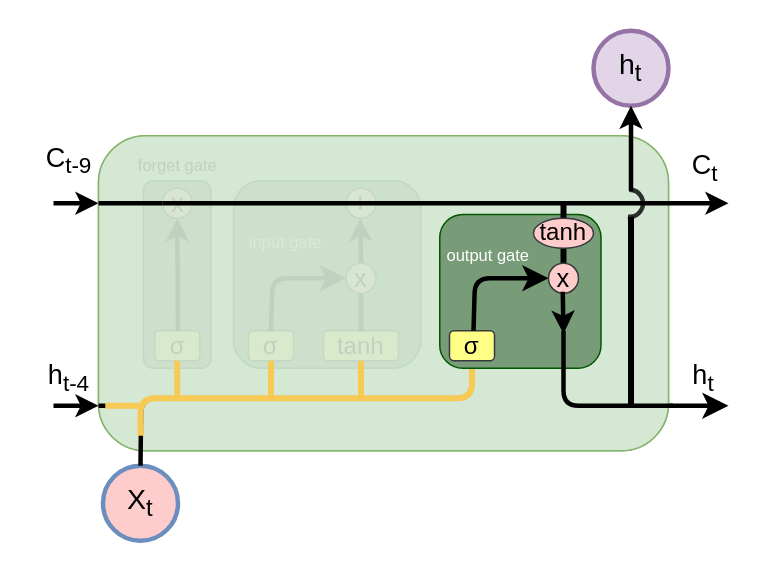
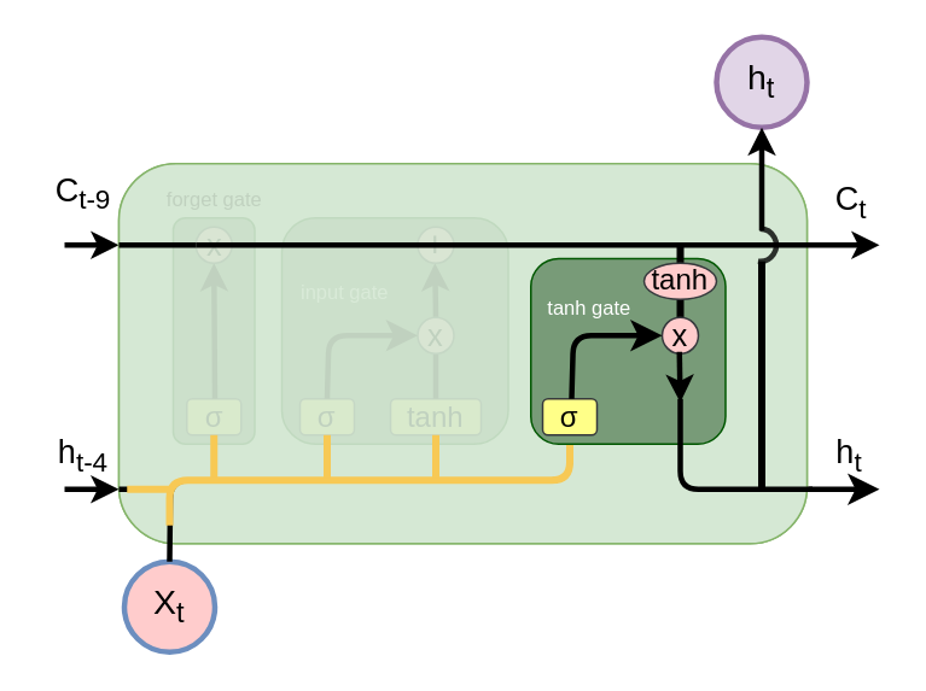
  <mxCell id="0" />
  <mxCell id="1" parent="0" />
  <mxCell id="2" value="" style="rounded=1;whiteSpace=wrap;html=1;fillColor=#d5e8d4;strokeColor=#82b366;" vertex="1" parent="1"><mxGeometry x="65" y="90" width="380" height="210" as="geometry" /></mxCell>
  <mxCell id="3" value="&lt;font style=&quot;font-size: 19px;&quot;&gt;X&lt;sub&gt;t&lt;/sub&gt;&lt;/font&gt;" style="ellipse;whiteSpace=wrap;html=1;aspect=fixed;fillColor=#ffcccc;strokeColor=#6c8ebf;rounded=1;strokeWidth=3;" vertex="1" parent="1"><mxGeometry x="68" y="310" width="50" height="50" as="geometry" /></mxCell>
  <mxCell id="4" value="h&lt;sub&gt;t&lt;/sub&gt;" style="ellipse;whiteSpace=wrap;html=1;aspect=fixed;fontSize=19;fillColor=#e1d5e7;strokeColor=#9673a6;rounded=1;strokeWidth=3;" vertex="1" parent="1"><mxGeometry x="395" y="20" width="50" height="50" as="geometry" /></mxCell>
  <mxCell id="5" value="&lt;font style=&quot;font-size: 18px;&quot;&gt;C&lt;sub&gt;t-9&lt;/sub&gt;&lt;/font&gt;" style="text;html=1;align=center;verticalAlign=middle;resizable=0;points=[];autosize=1;strokeColor=none;fillColor=none;fontSize=11;fontColor=#000000;" vertex="1" parent="1"><mxGeometry x="20" y="86.5" width="50" height="40" as="geometry" /></mxCell>
  <mxCell id="6" value="&lt;font style=&quot;&quot;&gt;&lt;span style=&quot;font-size: 18px;&quot;&gt;h&lt;sub&gt;t-4&lt;/sub&gt;&lt;/span&gt;&lt;/font&gt;" style="text;html=1;align=center;verticalAlign=middle;resizable=0;points=[];autosize=1;strokeColor=none;fillColor=none;fontSize=11;fontColor=#000000;" vertex="1" parent="1"><mxGeometry x="20" y="232" width="50" height="40" as="geometry" /></mxCell>
  <mxCell id="7" value="" style="group" vertex="1" connectable="0" parent="1"><mxGeometry x="150" y="120" width="130" height="125" as="geometry" /></mxCell>
  <mxCell id="8" value="" style="rounded=1;whiteSpace=wrap;html=1;fontSize=19;rotation=90;fillColor=#789b78;fontColor=#ffffff;strokeColor=#005700;" vertex="1" parent="7"><mxGeometry x="5" width="125" height="125" as="geometry" /></mxCell>
  <mxCell id="9" value="&lt;font style=&quot;font-size: 16px;&quot;&gt;σ&lt;/font&gt;" style="rounded=1;whiteSpace=wrap;html=1;fontSize=14;fillColor=#ffff88;strokeColor=#36393d;" vertex="1" parent="7"><mxGeometry x="15" y="100" width="30" height="20" as="geometry" /></mxCell>
  <mxCell id="10" value="&lt;span style=&quot;font-size: 16px;&quot;&gt;tanh&lt;/span&gt;" style="rounded=1;whiteSpace=wrap;html=1;fontSize=14;fillColor=#ffff88;strokeColor=#36393d;" vertex="1" parent="7"><mxGeometry x="65" y="100" width="50" height="20" as="geometry" /></mxCell>
  <mxCell id="11" value="" style="endArrow=classic;html=1;rounded=1;fontSize=16;entryX=0.5;entryY=1;entryDx=0;entryDy=0;strokeWidth=3;startArrow=none;" edge="1" parent="7" source="13"><mxGeometry width="50" height="50" relative="1" as="geometry"><mxPoint x="89.5" y="100" as="sourcePoint" /><mxPoint x="89.5" y="25" as="targetPoint" /></mxGeometry></mxCell>
  <mxCell id="12" value="" style="endArrow=none;html=1;rounded=1;fontSize=16;entryX=0.5;entryY=1;entryDx=0;entryDy=0;strokeWidth=3;" edge="1" parent="7" target="13"><mxGeometry width="50" height="50" relative="1" as="geometry"><mxPoint x="90.0" y="100" as="sourcePoint" /><mxPoint x="89.5" y="25" as="targetPoint" /></mxGeometry></mxCell>
  <mxCell id="13" value="&lt;font style=&quot;font-size: 17px;&quot;&gt;x&lt;/font&gt;" style="ellipse;whiteSpace=wrap;html=1;aspect=fixed;fontSize=19;fillColor=#ffcccc;strokeColor=#36393d;rounded=1;" vertex="1" parent="7"><mxGeometry x="80" y="55" width="20" height="20" as="geometry" /></mxCell>
  <mxCell id="14" value="" style="endArrow=classic;html=1;rounded=1;endSize=8;startSize=8;strokeWidth=3;fontSize=16;movable=1;resizable=1;rotatable=1;deletable=1;editable=1;locked=0;connectable=1;exitX=0.5;exitY=0;exitDx=0;exitDy=0;entryX=0;entryY=0.5;entryDx=0;entryDy=0;" edge="1" parent="7" source="9" target="13"><mxGeometry width="50" height="50" relative="1" as="geometry"><mxPoint x="30" y="120" as="sourcePoint" /><mxPoint x="80" y="70" as="targetPoint" /><Array as="points"><mxPoint x="31" y="65" /></Array></mxGeometry></mxCell>
  <mxCell id="15" value="&lt;font style=&quot;font-size: 11px;&quot; color=&quot;#ffffff&quot;&gt;input gate&lt;/font&gt;" style="rounded=0;whiteSpace=wrap;html=1;strokeColor=none;strokeWidth=4;fontSize=16;fillColor=none;gradientColor=default;" vertex="1" parent="7"><mxGeometry y="31.25" width="80" height="15" as="geometry" /></mxCell>
  <mxCell id="16" value="&lt;font style=&quot;font-size: 20px;&quot;&gt;+&lt;/font&gt;" style="ellipse;whiteSpace=wrap;html=1;aspect=fixed;fontSize=19;fillColor=#ffcccc;strokeColor=#36393d;rounded=1;" vertex="1" parent="7"><mxGeometry x="80" y="5" width="20" height="20" as="geometry" /></mxCell>
  <mxCell id="17" value="" style="endArrow=classic;html=1;rounded=1;strokeColor=#000000;strokeWidth=3;fontSize=18;fontColor=#000000;elbow=vertical;endFill=1;" edge="1" parent="1"><mxGeometry width="50" height="50" relative="1" as="geometry"><mxPoint x="35" y="135" as="sourcePoint" /><mxPoint x="65" y="135" as="targetPoint" /></mxGeometry></mxCell>
  <mxCell id="18" value="" style="group" vertex="1" connectable="0" parent="1"><mxGeometry x="77.5" y="100" width="371.5" height="201" as="geometry" /></mxCell>
  <mxCell id="19" value="" style="rounded=1;whiteSpace=wrap;html=1;fontSize=19;rotation=90;fillColor=#789b78;fontColor=#ffffff;strokeColor=#005700;" vertex="1" parent="18"><mxGeometry x="-22.5" y="60" width="125" height="45" as="geometry" /></mxCell>
  <mxCell id="20" value="&lt;font style=&quot;font-size: 16px;&quot;&gt;σ&lt;/font&gt;" style="rounded=1;whiteSpace=wrap;html=1;fontSize=14;fillColor=#ffff88;strokeColor=#36393d;" vertex="1" parent="18"><mxGeometry x="25" y="120" width="30" height="20" as="geometry" /></mxCell>
  <mxCell id="21" value="" style="endArrow=classic;html=1;rounded=1;fontSize=16;entryX=0.5;entryY=1;entryDx=0;entryDy=0;strokeWidth=3;" edge="1" parent="18" target="22"><mxGeometry width="50" height="50" relative="1" as="geometry"><mxPoint x="40.5" y="120" as="sourcePoint" /><mxPoint x="87.5" y="72.5" as="targetPoint" /></mxGeometry></mxCell>
  <mxCell id="22" value="&lt;font style=&quot;font-size: 17px;&quot;&gt;x&lt;/font&gt;" style="ellipse;whiteSpace=wrap;html=1;aspect=fixed;fontSize=19;fillColor=#ffcccc;strokeColor=#36393d;rounded=1;" vertex="1" parent="18"><mxGeometry x="30" y="25" width="20" height="20" as="geometry" /></mxCell>
  <mxCell id="23" value="&lt;font style=&quot;font-size: 11px;&quot;&gt;forget gate&lt;/font&gt;" style="rounded=0;whiteSpace=wrap;html=1;strokeColor=none;strokeWidth=4;fontSize=16;fillColor=none;gradientColor=default;" vertex="1" parent="18"><mxGeometry width="80" height="15" as="geometry" /></mxCell>
  <mxCell id="24" value="" style="rounded=1;whiteSpace=wrap;html=1;fillColor=#d5e8d4;strokeColor=#82b366;opacity=90;" vertex="1" parent="18"><mxGeometry x="-12.5" y="-10" width="380" height="210" as="geometry" /></mxCell>
  <mxCell id="25" value="" style="endArrow=none;html=1;rounded=1;strokeWidth=3;fontSize=17;entryX=0;entryY=0.5;entryDx=0;entryDy=0;" edge="1" parent="1" target="22"><mxGeometry width="50" height="50" relative="1" as="geometry"><mxPoint x="65" y="135" as="sourcePoint" /><mxPoint x="105" y="130" as="targetPoint" /></mxGeometry></mxCell>
  <mxCell id="26" value="" style="endArrow=none;html=1;rounded=1;endSize=8;startSize=8;strokeWidth=3;fontSize=16;movable=1;resizable=1;rotatable=1;deletable=1;editable=1;locked=0;connectable=1;entryX=0.5;entryY=1;entryDx=0;entryDy=0;startArrow=none;startFill=0;endFill=0;" edge="1" parent="1" target="37"><mxGeometry width="50" height="50" relative="1" as="geometry"><mxPoint x="93" y="310" as="sourcePoint" /><mxPoint x="142.5" y="265" as="targetPoint" /><Array as="points"><mxPoint x="93.5" y="265" /><mxPoint x="314" y="265" /></Array></mxGeometry></mxCell>
  <mxCell id="27" value="" style="line;strokeWidth=4;direction=south;html=1;perimeter=backbonePerimeter;points=[];outlineConnect=0;rounded=1;fontSize=16;fillColor=#f9cb58;strokeColor=#F7C955;perimeterSpacing=5;" vertex="1" parent="1"><mxGeometry x="112.5" y="240" width="10" height="24" as="geometry" /></mxCell>
  <mxCell id="28" value="" style="endArrow=classic;html=1;rounded=1;strokeColor=#000000;strokeWidth=3;fontSize=18;fontColor=#000000;elbow=vertical;endFill=1;" edge="1" parent="1"><mxGeometry width="50" height="50" relative="1" as="geometry"><mxPoint x="35" y="270" as="sourcePoint" /><mxPoint x="65" y="270" as="targetPoint" /></mxGeometry></mxCell>
  <mxCell id="29" value="" style="endArrow=none;html=1;rounded=1;strokeColor=#000000;strokeWidth=3;fontSize=18;fontColor=#000000;elbow=vertical;" edge="1" parent="1"><mxGeometry width="50" height="50" relative="1" as="geometry"><mxPoint x="65" y="270" as="sourcePoint" /><mxPoint x="95" y="270" as="targetPoint" /></mxGeometry></mxCell>
  <mxCell id="30" value="" style="endArrow=none;html=1;rounded=1;endSize=8;startSize=8;strokeWidth=4;fontSize=16;movable=1;resizable=1;rotatable=1;deletable=1;editable=1;locked=0;connectable=1;fillColor=#ffcc99;strokeColor=#F7C955;endFill=0;" edge="1" parent="1"><mxGeometry width="50" height="50" relative="1" as="geometry"><mxPoint x="93" y="290" as="sourcePoint" /><mxPoint x="314" y="240" as="targetPoint" /><Array as="points"><mxPoint x="93" y="265" /><mxPoint x="202" y="265" /><mxPoint x="314" y="265" /></Array></mxGeometry></mxCell>
  <mxCell id="31" value="" style="line;strokeWidth=4;direction=west;html=1;perimeter=backbonePerimeter;points=[];outlineConnect=0;rounded=1;fontSize=16;fillColor=#f9cb58;strokeColor=#F7C955;perimeterSpacing=5;flipV=1;flipH=1;" vertex="1" parent="1"><mxGeometry x="69.5" y="265" width="24" height="10" as="geometry" /></mxCell>
  <mxCell id="32" value="" style="endArrow=classic;html=1;rounded=1;strokeWidth=3;fontSize=17;exitX=0;exitY=0.5;exitDx=0;exitDy=0;startArrow=none;" edge="1" parent="1" source="22"><mxGeometry width="50" height="50" relative="1" as="geometry"><mxPoint x="65" y="145" as="sourcePoint" /><mxPoint x="485" y="135" as="targetPoint" /></mxGeometry></mxCell>
  <mxCell id="33" value="" style="line;strokeWidth=4;direction=south;html=1;perimeter=backbonePerimeter;points=[];outlineConnect=0;rounded=1;fontSize=16;fillColor=#f9cb58;strokeColor=#F7C955;perimeterSpacing=5;" vertex="1" parent="1"><mxGeometry x="235" y="240" width="10" height="24" as="geometry" /></mxCell>
  <mxCell id="34" value="" style="line;strokeWidth=4;direction=south;html=1;perimeter=backbonePerimeter;points=[];outlineConnect=0;rounded=1;fontSize=16;fillColor=#f9cb58;strokeColor=#F7C955;perimeterSpacing=5;" vertex="1" parent="1"><mxGeometry x="175" y="240" width="10" height="24" as="geometry" /></mxCell>
  <mxCell id="35" value="" style="group" vertex="1" connectable="0" parent="1"><mxGeometry x="285" y="92" width="204" height="180" as="geometry" /></mxCell>
  <mxCell id="36" value="" style="rounded=1;whiteSpace=wrap;html=1;fontSize=19;rotation=90;fillColor=#789b78;fontColor=#ffffff;strokeColor=#005700;" vertex="1" parent="35"><mxGeometry x="10" y="48" width="102.5" height="107.5" as="geometry" /></mxCell>
  <mxCell id="37" value="&lt;font style=&quot;font-size: 16px;&quot;&gt;σ&lt;/font&gt;" style="rounded=1;whiteSpace=wrap;html=1;fontSize=14;fillColor=#ffff88;strokeColor=#36393d;" vertex="1" parent="35"><mxGeometry x="14" y="128" width="30" height="20" as="geometry" /></mxCell>
  <mxCell id="38" value="" style="endArrow=classic;html=1;rounded=1;strokeWidth=3;fontSize=17;entryX=0.5;entryY=1;entryDx=0;entryDy=0;" edge="1" parent="35" target="4"><mxGeometry width="50" height="50" relative="1" as="geometry"><mxPoint x="135" y="35" as="sourcePoint" /><mxPoint x="160" y="-2" as="targetPoint" /></mxGeometry></mxCell>
  <mxCell id="39" value="" style="line;strokeWidth=4;direction=south;html=1;fontSize=16;fillColor=#789b78;rounded=1;" vertex="1" parent="35"><mxGeometry x="85" y="44" width="10" height="43" as="geometry" /></mxCell>
  <mxCell id="40" value="&lt;font style=&quot;font-size: 16px;&quot;&gt;tanh&lt;/font&gt;" style="ellipse;whiteSpace=wrap;html=1;fontSize=17;fillColor=#ffcccc;strokeColor=#36393d;rounded=1;" vertex="1" parent="35"><mxGeometry x="70" y="53" width="40" height="20" as="geometry" /></mxCell>
  <mxCell id="41" value="&lt;font style=&quot;font-size: 17px;&quot;&gt;x&lt;/font&gt;" style="ellipse;whiteSpace=wrap;html=1;aspect=fixed;fontSize=19;fillColor=#ffcccc;strokeColor=#36393d;rounded=1;" vertex="1" parent="35"><mxGeometry x="80" y="83" width="20" height="20" as="geometry" /></mxCell>
  <mxCell id="42" value="" style="endArrow=classic;html=1;rounded=1;endSize=8;startSize=8;strokeWidth=3;fontSize=16;movable=1;resizable=1;rotatable=1;deletable=1;editable=1;locked=0;connectable=1;exitX=0.5;exitY=0;exitDx=0;exitDy=0;entryX=0;entryY=0.5;entryDx=0;entryDy=0;" edge="1" parent="35"><mxGeometry width="50" height="50" relative="1" as="geometry"><mxPoint x="30" y="128" as="sourcePoint" /><mxPoint x="80" y="93" as="targetPoint" /><Array as="points"><mxPoint x="31" y="93" /></Array></mxGeometry></mxCell>
  <mxCell id="43" value="" style="endArrow=classic;html=1;rounded=1;strokeColor=#000000;strokeWidth=3;fontSize=16;elbow=vertical;" edge="1" parent="35"><mxGeometry width="50" height="50" relative="1" as="geometry"><mxPoint x="89.5" y="102" as="sourcePoint" /><mxPoint x="90" y="130" as="targetPoint" /></mxGeometry></mxCell>
  <mxCell id="44" value="" style="edgeStyle=segmentEdgeStyle;endArrow=none;html=1;curved=0;rounded=1;endSize=8;startSize=8;strokeColor=#000000;strokeWidth=3;fontSize=16;elbow=vertical;horizontal=1;startArrow=none;startFill=1;endFill=0;" edge="1" parent="35" source="49"><mxGeometry width="50" height="50" relative="1" as="geometry"><mxPoint x="200" y="178" as="sourcePoint" /><mxPoint x="90" y="128" as="targetPoint" /><Array as="points"><mxPoint x="90" y="178" /></Array></mxGeometry></mxCell>
  <mxCell id="45" value="" style="line;strokeWidth=4;direction=south;html=1;perimeter=backbonePerimeter;points=[];outlineConnect=0;rounded=1;strokeColor=#000000;fontSize=16;fillColor=#f9cb58;" vertex="1" parent="35"><mxGeometry x="130" y="52" width="10" height="125" as="geometry" /></mxCell>
- <mxCell id="46" value="&lt;font style=&quot;font-size: 11px;&quot; color=&quot;#ffffff&quot;&gt;output gate&lt;/font&gt;" style="rounded=0;whiteSpace=wrap;html=1;strokeColor=none;strokeWidth=4;fontSize=16;fillColor=none;gradientColor=default;" vertex="1" parent="35"><mxGeometry y="68" width="80" height="15" as="geometry" /></mxCell>
+ <mxCell id="46" value="&lt;font style=&quot;font-size: 11px;&quot; color=&quot;#ffffff&quot;&gt;tanh gate&lt;/font&gt;" style="rounded=0;whiteSpace=wrap;html=1;strokeColor=none;strokeWidth=4;fontSize=16;fillColor=none;gradientColor=default;" vertex="1" parent="35"><mxGeometry y="68" width="80" height="15" as="geometry" /></mxCell>
  <mxCell id="47" value="&lt;font style=&quot;font-size: 18px;&quot;&gt;C&lt;sub&gt;t&lt;/sub&gt;&lt;/font&gt;" style="text;html=1;align=center;verticalAlign=middle;resizable=0;points=[];autosize=1;strokeColor=none;fillColor=none;fontSize=11;fontColor=#000000;" vertex="1" parent="35"><mxGeometry x="164" width="40" height="40" as="geometry" /></mxCell>
  <mxCell id="48" value="" style="edgeStyle=segmentEdgeStyle;endArrow=none;html=1;curved=0;rounded=1;endSize=8;startSize=8;strokeColor=#000000;strokeWidth=3;fontSize=16;elbow=vertical;horizontal=1;startArrow=classic;startFill=1;endFill=0;" edge="1" parent="35" target="49"><mxGeometry width="50" height="50" relative="1" as="geometry"><mxPoint x="200" y="178" as="sourcePoint" /><mxPoint x="90" y="128" as="targetPoint" /><Array as="points"><mxPoint x="160" y="178" /><mxPoint x="90" y="178" /></Array></mxGeometry></mxCell>
  <mxCell id="49" value="&lt;font style=&quot;&quot;&gt;&lt;span style=&quot;font-size: 18px;&quot;&gt;h&lt;sub&gt;t&lt;/sub&gt;&lt;/span&gt;&lt;/font&gt;" style="text;html=1;align=center;verticalAlign=middle;resizable=0;points=[];autosize=1;strokeColor=none;fillColor=none;fontSize=11;fontColor=#000000;" vertex="1" parent="35"><mxGeometry x="163" y="140" width="40" height="40" as="geometry" /></mxCell>
  <mxCell id="50" value="" style="verticalLabelPosition=bottom;verticalAlign=top;html=1;shape=mxgraph.basic.arc;startAngle=0;endAngle=0.519;strokeWidth=3;opacity=80;aspect=fixed;" vertex="1" parent="35"><mxGeometry x="125" y="34" width="18" height="18" as="geometry" /></mxCell>
